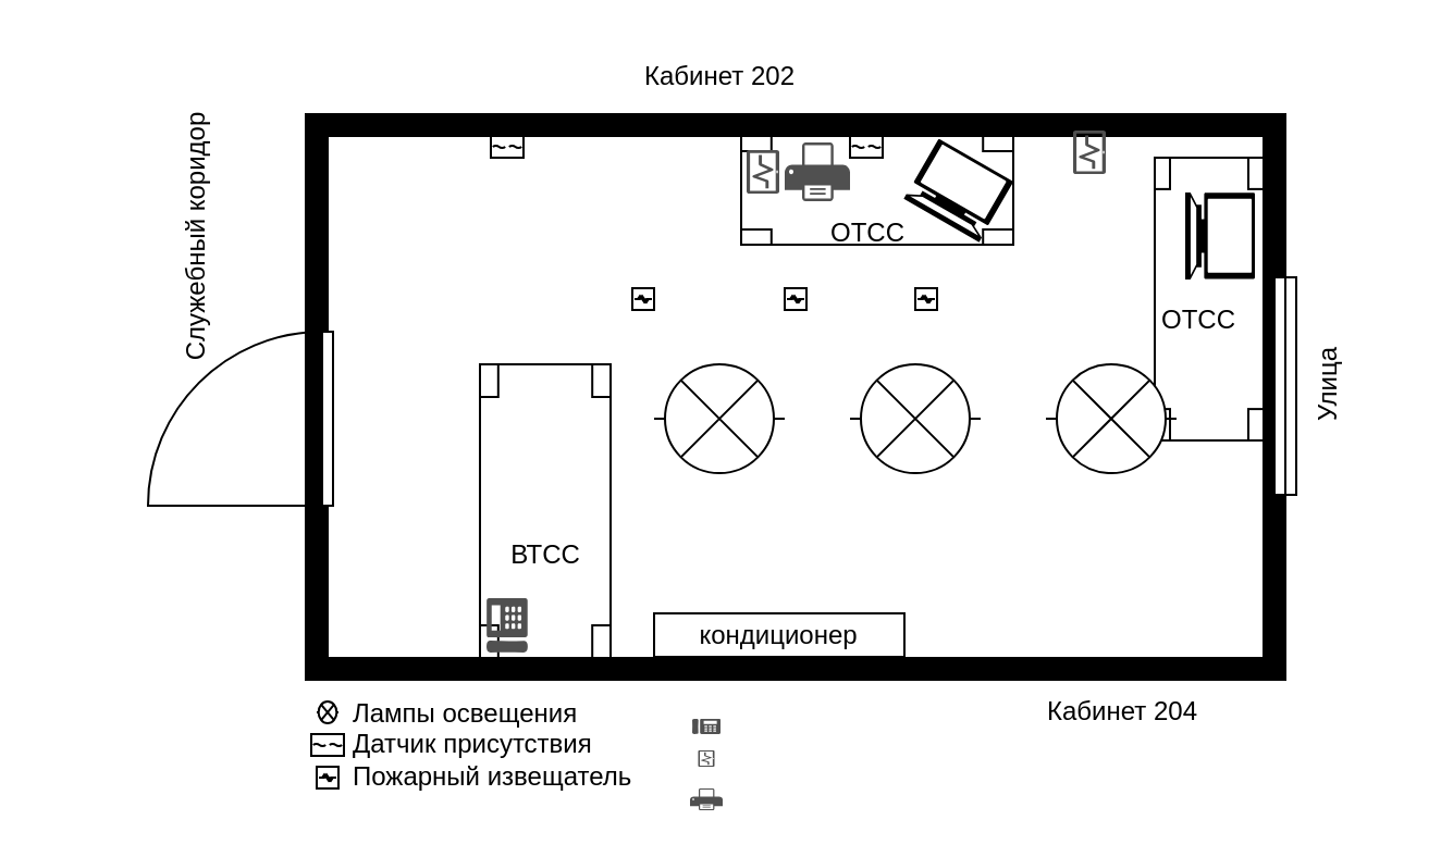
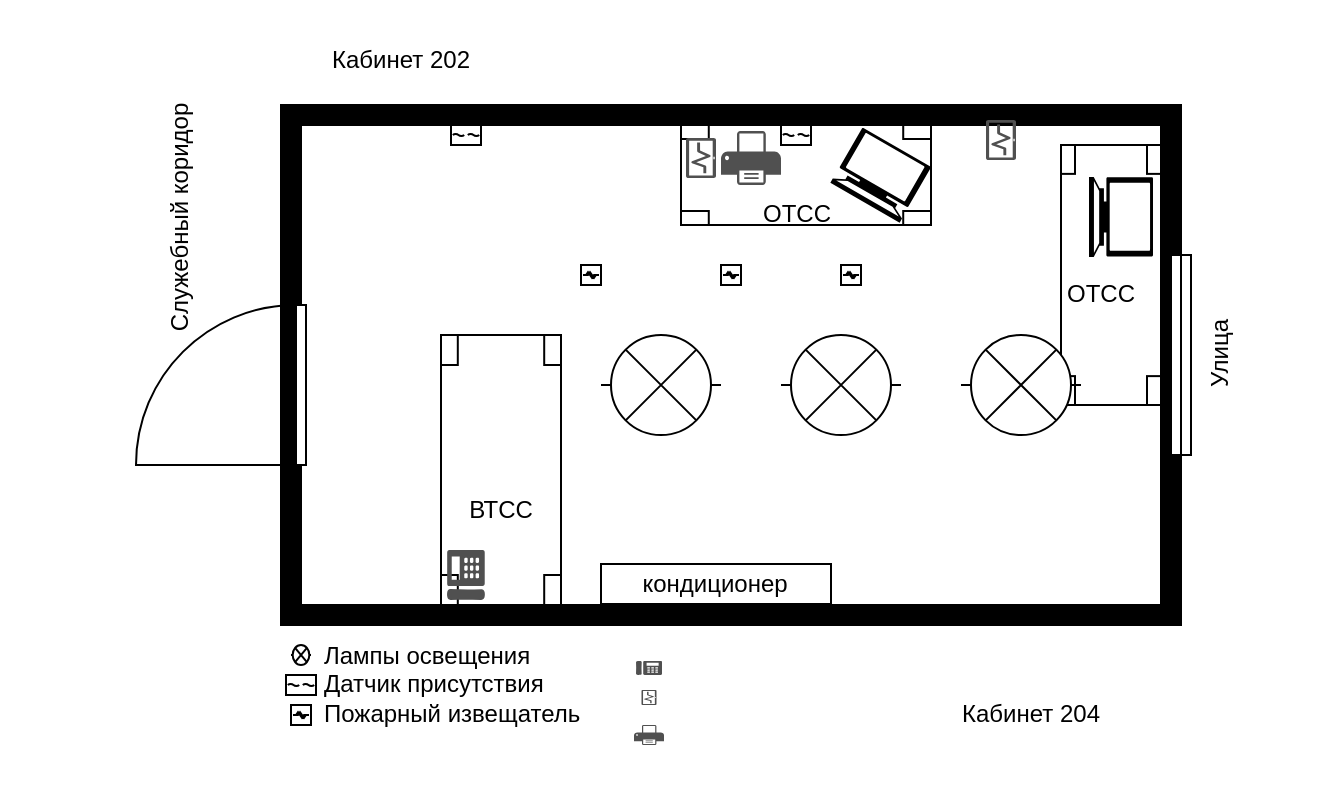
  <mxCell id="0" />
  <mxCell id="1" parent="0" />
  <mxCell id="2" value="" style="verticalLabelPosition=bottom;html=1;verticalAlign=top;align=center;shape=mxgraph.floorplan.room;fillColor=strokeColor;" vertex="1" parent="1"><mxGeometry x="140" y="52" width="450" height="260" as="geometry" /></mxCell>
  <mxCell id="3" value="" style="verticalLabelPosition=bottom;html=1;verticalAlign=top;align=center;shape=mxgraph.floorplan.doorRight;aspect=fixed;rotation=90;" vertex="1" parent="1"><mxGeometry x="70" y="149.5" width="80" height="85" as="geometry" /></mxCell>
  <mxCell id="4" value="" style="verticalLabelPosition=bottom;html=1;verticalAlign=top;align=center;shape=mxgraph.floorplan.window;rotation=-90;" vertex="1" parent="1"><mxGeometry x="540" y="172" width="100" height="10" as="geometry" /></mxCell>
  <mxCell id="5" value="" style="verticalLabelPosition=bottom;html=1;verticalAlign=top;align=center;shape=mxgraph.floorplan.table;" vertex="1" parent="1"><mxGeometry x="340" y="62" width="125" height="50" as="geometry" /></mxCell>
  <mxCell id="6" value="" style="verticalLabelPosition=bottom;html=1;verticalAlign=top;align=center;shape=mxgraph.floorplan.table;rotation=-90;" vertex="1" parent="1"><mxGeometry x="182.5" y="204.5" width="135" height="60" as="geometry" /></mxCell>
  <mxCell id="7" value="" style="verticalLabelPosition=bottom;html=1;verticalAlign=top;align=center;shape=mxgraph.floorplan.table;rotation=90;" vertex="1" parent="1"><mxGeometry x="490" y="112" width="130" height="50" as="geometry" /></mxCell>
  <mxCell id="8" value="" style="sketch=0;pointerEvents=1;shadow=0;dashed=0;html=1;strokeColor=none;fillColor=#505050;labelPosition=center;verticalLabelPosition=bottom;verticalAlign=top;outlineConnect=0;align=center;shape=mxgraph.office.devices.phone_digital;rotation=-90;" vertex="1" parent="1"><mxGeometry x="220" y="277.5" width="25" height="19" as="geometry" /></mxCell>
  <mxCell id="9" value="" style="shape=mxgraph.signs.tech.computer;html=1;pointerEvents=1;fillColor=#000000;strokeColor=none;verticalLabelPosition=bottom;verticalAlign=top;align=center;rotation=90;" vertex="1" parent="1"><mxGeometry x="540" y="92" width="40" height="32" as="geometry" /></mxCell>
  <mxCell id="10" value="" style="shape=mxgraph.signs.tech.computer;html=1;pointerEvents=1;fillColor=#000000;strokeColor=none;verticalLabelPosition=bottom;verticalAlign=top;align=center;rotation=30;" vertex="1" parent="1"><mxGeometry x="420.001" y="70.996" width="40" height="32" as="geometry" /></mxCell>
  <mxCell id="11" value="Служебный коридор" style="text;html=1;align=center;verticalAlign=middle;resizable=0;points=[];autosize=1;strokeColor=none;fillColor=none;rotation=-90;" vertex="1" parent="1"><mxGeometry x="20" y="94" width="140" height="30" as="geometry" /></mxCell>
- <mxCell id="12" value="Кабинет 202" style="text;html=1;align=center;verticalAlign=middle;resizable=0;points=[];autosize=1;strokeColor=none;fillColor=none;" vertex="1" parent="1"><mxGeometry x="285" y="20" width="90" height="30" as="geometry" /></mxCell>
- <mxCell id="13" value="Кабинет 204" style="text;html=1;align=center;verticalAlign=middle;resizable=0;points=[];autosize=1;strokeColor=none;fillColor=none;" vertex="1" parent="1"><mxGeometry x="470" y="312" width="90" height="30" as="geometry" /></mxCell>
+ <mxCell id="12" value="Кабинет 202" style="text;html=1;align=center;verticalAlign=middle;resizable=0;points=[];autosize=1;strokeColor=none;fillColor=none;" vertex="1" parent="1"><mxGeometry x="155" y="15" width="90" height="30" as="geometry" /></mxCell>
+ <mxCell id="13" value="Кабинет 204" style="text;html=1;align=center;verticalAlign=middle;resizable=0;points=[];autosize=1;strokeColor=none;fillColor=none;" vertex="1" parent="1"><mxGeometry x="470" y="342" width="90" height="30" as="geometry" /></mxCell>
  <mxCell id="14" value="" style="sketch=0;pointerEvents=1;shadow=0;dashed=0;html=1;strokeColor=none;labelPosition=center;verticalLabelPosition=bottom;verticalAlign=top;align=center;fillColor=#505050;shape=mxgraph.mscae.intune.device_health;rotation=-90;" vertex="1" parent="1"><mxGeometry x="340" y="71" width="20" height="15" as="geometry" /></mxCell>
  <mxCell id="15" value="" style="sketch=0;pointerEvents=1;shadow=0;dashed=0;html=1;strokeColor=none;labelPosition=center;verticalLabelPosition=bottom;verticalAlign=top;align=center;fillColor=#505050;shape=mxgraph.mscae.intune.device_health;rotation=-90;" vertex="1" parent="1"><mxGeometry x="490" y="62" width="20" height="15" as="geometry" /></mxCell>
  <mxCell id="16" value="Улица" style="text;html=1;align=center;verticalAlign=middle;resizable=0;points=[];autosize=1;strokeColor=none;fillColor=none;rotation=-90;" vertex="1" parent="1"><mxGeometry x="580" y="162" width="60" height="30" as="geometry" /></mxCell>
  <mxCell id="17" value="" style="pointerEvents=1;verticalLabelPosition=bottom;shadow=0;dashed=0;align=center;html=1;verticalAlign=top;shape=mxgraph.electrical.miscellaneous.light_bulb;" vertex="1" parent="1"><mxGeometry x="480" y="167" width="60" height="50" as="geometry" /></mxCell>
  <mxCell id="18" value="" style="pointerEvents=1;verticalLabelPosition=bottom;shadow=0;dashed=0;align=center;html=1;verticalAlign=top;shape=mxgraph.electrical.miscellaneous.light_bulb;" vertex="1" parent="1"><mxGeometry x="390" y="167" width="60" height="50" as="geometry" /></mxCell>
  <mxCell id="19" value="" style="pointerEvents=1;verticalLabelPosition=bottom;shadow=0;dashed=0;align=center;html=1;verticalAlign=top;shape=mxgraph.electrical.miscellaneous.light_bulb;" vertex="1" parent="1"><mxGeometry x="300" y="167" width="60" height="50" as="geometry" /></mxCell>
  <mxCell id="20" value="" style="sketch=0;pointerEvents=1;shadow=0;dashed=0;html=1;strokeColor=none;fillColor=#505050;labelPosition=center;verticalLabelPosition=bottom;verticalAlign=top;outlineConnect=0;align=center;shape=mxgraph.office.devices.printer;" vertex="1" parent="1"><mxGeometry x="360" y="65" width="30" height="27" as="geometry" /></mxCell>
  <mxCell id="21" value="кондиционер" style="shape=rect;dashed=0;shadow=0;html=1;whiteSpace=wrap;" vertex="1" parent="1"><mxGeometry x="300" y="281.5" width="115" height="20" as="geometry" /></mxCell>
  <mxCell id="22" value="" style="pointerEvents=1;verticalLabelPosition=bottom;shadow=0;dashed=0;align=center;html=1;verticalAlign=top;shape=mxgraph.electrical.miscellaneous.light_bulb;" vertex="1" parent="1"><mxGeometry x="145" y="322" width="10" height="10" as="geometry" /></mxCell>
  <mxCell id="23" value="" style="verticalLabelPosition=bottom;align=center;outlineConnect=0;dashed=0;html=1;verticalAlign=top;shape=mxgraph.pid.flow_sensors.ultrasonic;" vertex="1" parent="1"><mxGeometry x="225" y="62" width="15" height="10" as="geometry" /></mxCell>
  <mxCell id="24" value="" style="verticalLabelPosition=bottom;align=center;outlineConnect=0;dashed=0;html=1;verticalAlign=top;shape=mxgraph.pid.flow_sensors.ultrasonic;" vertex="1" parent="1"><mxGeometry x="390" y="62" width="15" height="10" as="geometry" /></mxCell>
  <mxCell id="25" value="" style="verticalLabelPosition=bottom;align=center;outlineConnect=0;dashed=0;html=1;verticalAlign=top;shape=mxgraph.pid.flow_sensors.ultrasonic;" vertex="1" parent="1"><mxGeometry x="142.5" y="337" width="15" height="10" as="geometry" /></mxCell>
  <mxCell id="26" value="" style="verticalLabelPosition=bottom;align=center;outlineConnect=0;dashed=0;html=1;verticalAlign=top;shape=mxgraph.pid.flow_sensors.coriolis;" vertex="1" parent="1"><mxGeometry x="290" y="132" width="10" height="10" as="geometry" /></mxCell>
  <mxCell id="27" value="" style="verticalLabelPosition=bottom;align=center;outlineConnect=0;dashed=0;html=1;verticalAlign=top;shape=mxgraph.pid.flow_sensors.coriolis;" vertex="1" parent="1"><mxGeometry x="360" y="132" width="10" height="10" as="geometry" /></mxCell>
  <mxCell id="28" value="" style="verticalLabelPosition=bottom;align=center;outlineConnect=0;dashed=0;html=1;verticalAlign=top;shape=mxgraph.pid.flow_sensors.coriolis;" vertex="1" parent="1"><mxGeometry x="420" y="132" width="10" height="10" as="geometry" /></mxCell>
  <mxCell id="29" value="" style="verticalLabelPosition=bottom;align=center;outlineConnect=0;dashed=0;html=1;verticalAlign=top;shape=mxgraph.pid.flow_sensors.coriolis;" vertex="1" parent="1"><mxGeometry x="145" y="352" width="10" height="10" as="geometry" /></mxCell>
  <mxCell id="30" value="Лампы освещения&lt;div&gt;Датчик присутствия&lt;/div&gt;&lt;div style=&quot;&quot;&gt;Пожарный извещатель&lt;/div&gt;" style="text;html=1;align=left;verticalAlign=middle;resizable=0;points=[];autosize=1;strokeColor=none;fillColor=none;" vertex="1" parent="1"><mxGeometry x="160" y="312" width="150" height="60" as="geometry" /></mxCell>
  <mxCell id="31" value="" style="sketch=0;pointerEvents=1;shadow=0;dashed=0;html=1;strokeColor=none;fillColor=#505050;labelPosition=center;verticalLabelPosition=bottom;verticalAlign=top;outlineConnect=0;align=center;shape=mxgraph.office.devices.phone_digital;rotation=0;" vertex="1" parent="1"><mxGeometry x="317.5" y="330" width="13" height="7" as="geometry" /></mxCell>
  <mxCell id="32" value="" style="sketch=0;pointerEvents=1;shadow=0;dashed=0;html=1;strokeColor=none;labelPosition=center;verticalLabelPosition=bottom;verticalAlign=top;align=center;fillColor=#505050;shape=mxgraph.mscae.intune.device_health;rotation=-90;" vertex="1" parent="1"><mxGeometry x="320.25" y="344.5" width="7.5" height="7.5" as="geometry" /></mxCell>
  <mxCell id="33" value="ОТСС" style="text;html=1;align=center;verticalAlign=middle;resizable=0;points=[];autosize=1;strokeColor=none;fillColor=none;" vertex="1" parent="1"><mxGeometry x="367.5" y="92" width="60" height="30" as="geometry" /></mxCell>
  <mxCell id="34" value="ОТСС" style="text;html=1;align=center;verticalAlign=middle;resizable=0;points=[];autosize=1;strokeColor=none;fillColor=none;" vertex="1" parent="1"><mxGeometry x="520" y="132" width="60" height="30" as="geometry" /></mxCell>
  <mxCell id="35" value="ВТСС" style="text;html=1;align=center;verticalAlign=middle;resizable=0;points=[];autosize=1;strokeColor=none;fillColor=none;" vertex="1" parent="1"><mxGeometry x="220" y="240" width="60" height="30" as="geometry" /></mxCell>
  <mxCell id="36" value="" style="sketch=0;pointerEvents=1;shadow=0;dashed=0;html=1;strokeColor=none;fillColor=#505050;labelPosition=center;verticalLabelPosition=bottom;verticalAlign=top;outlineConnect=0;align=center;shape=mxgraph.office.devices.printer;" vertex="1" parent="1"><mxGeometry x="316.5" y="362" width="15" height="10" as="geometry" /></mxCell>
